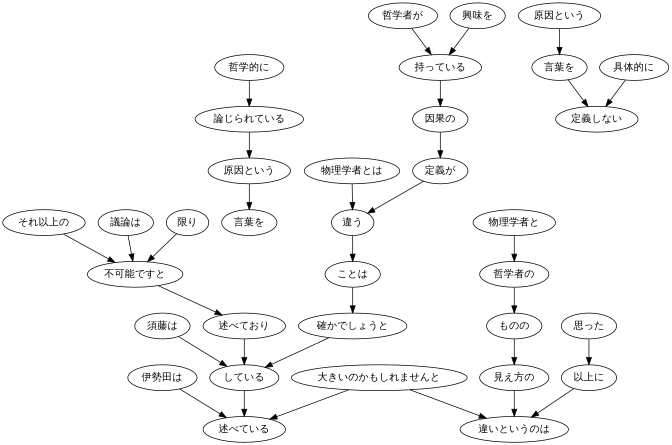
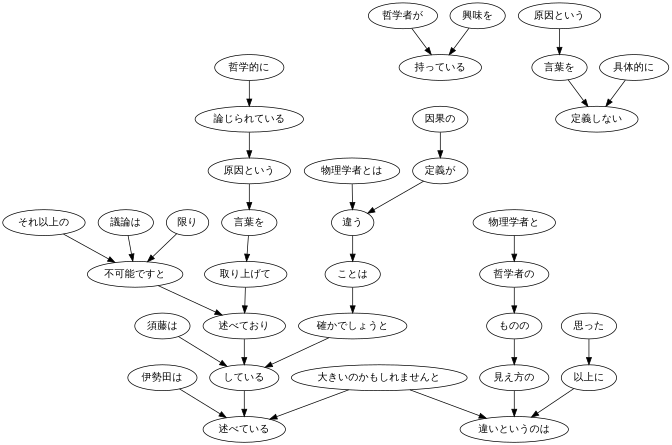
  digraph {
    n1 [label="須藤は"]
    n2 [label="している"]
    n3 [label="述べている"]
    n4 [label="哲学的に"]
    n5 [label="論じられている"]
    n6 [label="原因という"]
    n7 [label="言葉を"]
+   n8 [label="取り上げて"]
    n9 [label="述べており"]
    n10 [label="原因という"]
    n11 [label="言葉を"]
    n12 [label="定義しない"]
    n13 [label="限り"]
    n14 [label="不可能ですと"]
    n15 [label="具体的に"]
    n16 [label="それ以上の"]
    n17 [label="議論は"]
    n18 [label="哲学者が"]
    n19 [label="持っている"]
    n20 [label="因果の"]
    n21 [label="定義が"]
    n22 [label="興味を"]
    n23 [label="違う"]
    n24 [label="ことは"]
    n25 [label="確かでしょうと"]
    n26 [label="物理学者とは"]
    n27 [label="伊勢田は"]
    n28 [label="思った"]
    n29 [label="以上に"]
    n30 [label="違いというのは"]
    n31 [label="大きいのかもしれませんと"]
    n32 [label="物理学者と"]
    n33 [label="哲学者の"]
    n34 [label="ものの"]
    n35 [label="見え方の"]
    n1 -> n2
    n2 -> n3
    n4 -> n5
    n5 -> n6
    n6 -> n7
+   n7 -> n8
+   n8 -> n9
    n9 -> n2
    n10 -> n11
    n11 -> n12
    n13 -> n14
    n14 -> n9
    n15 -> n12
    n16 -> n14
    n17 -> n14
    n18 -> n19
-   n19 -> n20
    n20 -> n21
    n21 -> n23
    n22 -> n19
    n23 -> n24
    n24 -> n25
    n25 -> n2
    n26 -> n23
    n27 -> n3
    n28 -> n29
    n29 -> n30
    n31 -> n3
    n31 -> n30
    n32 -> n33
    n33 -> n34
    n34 -> n35
    n35 -> n30
  }
